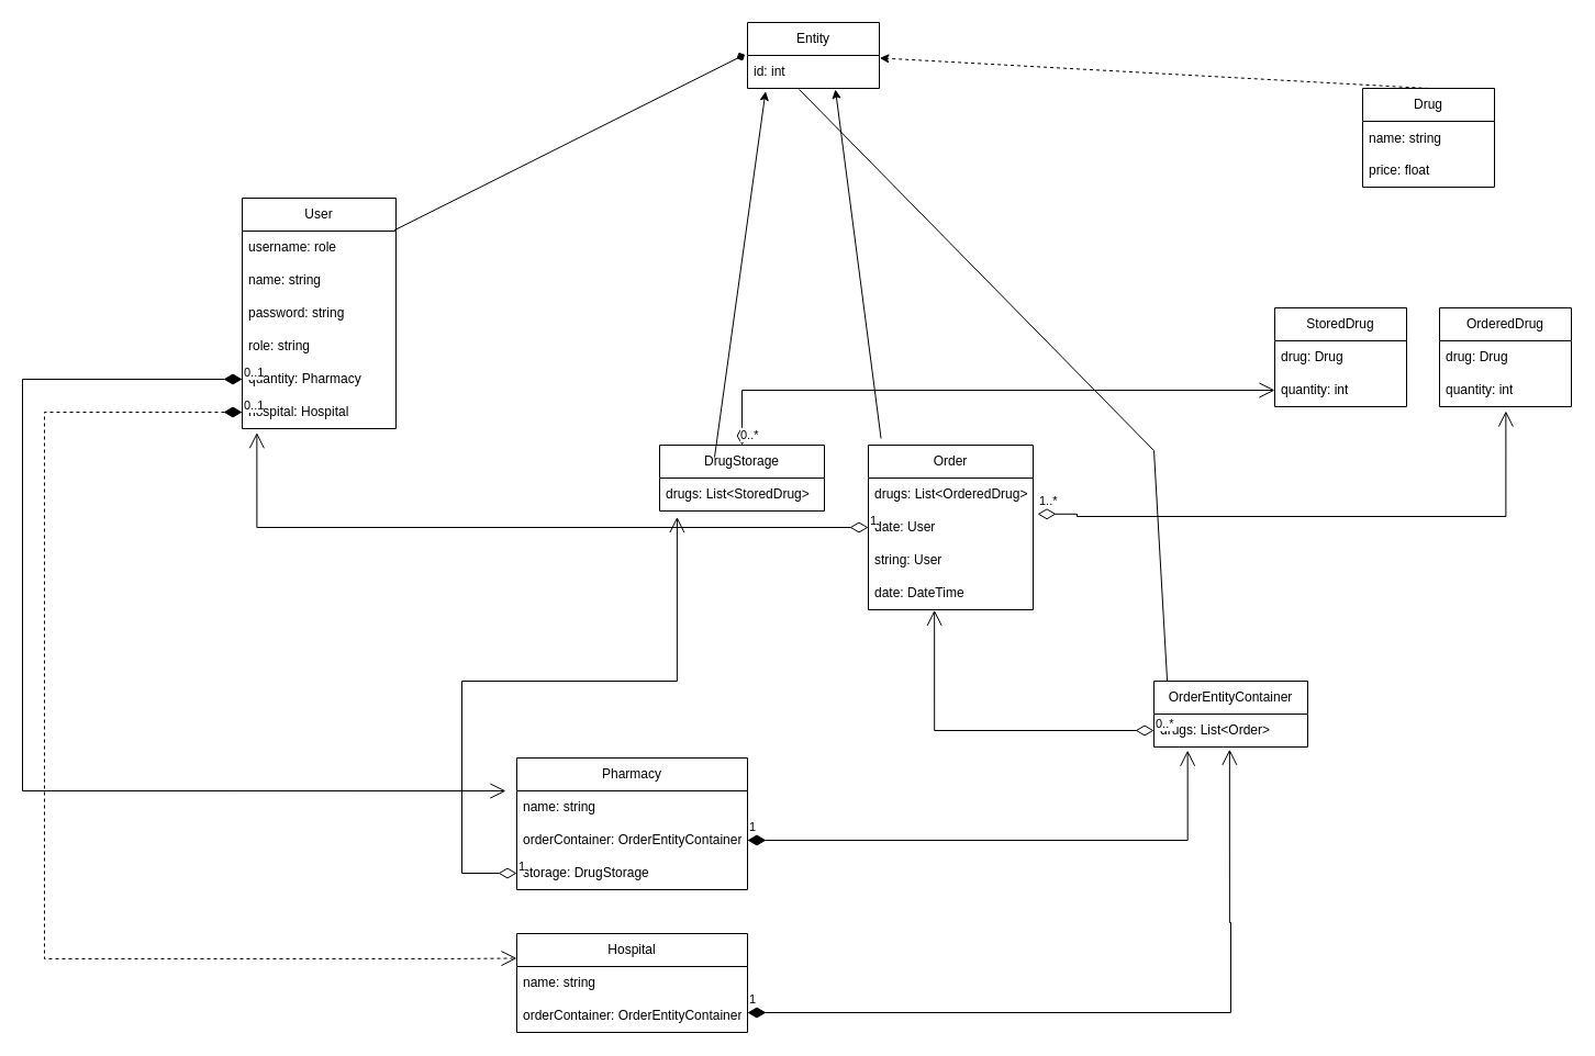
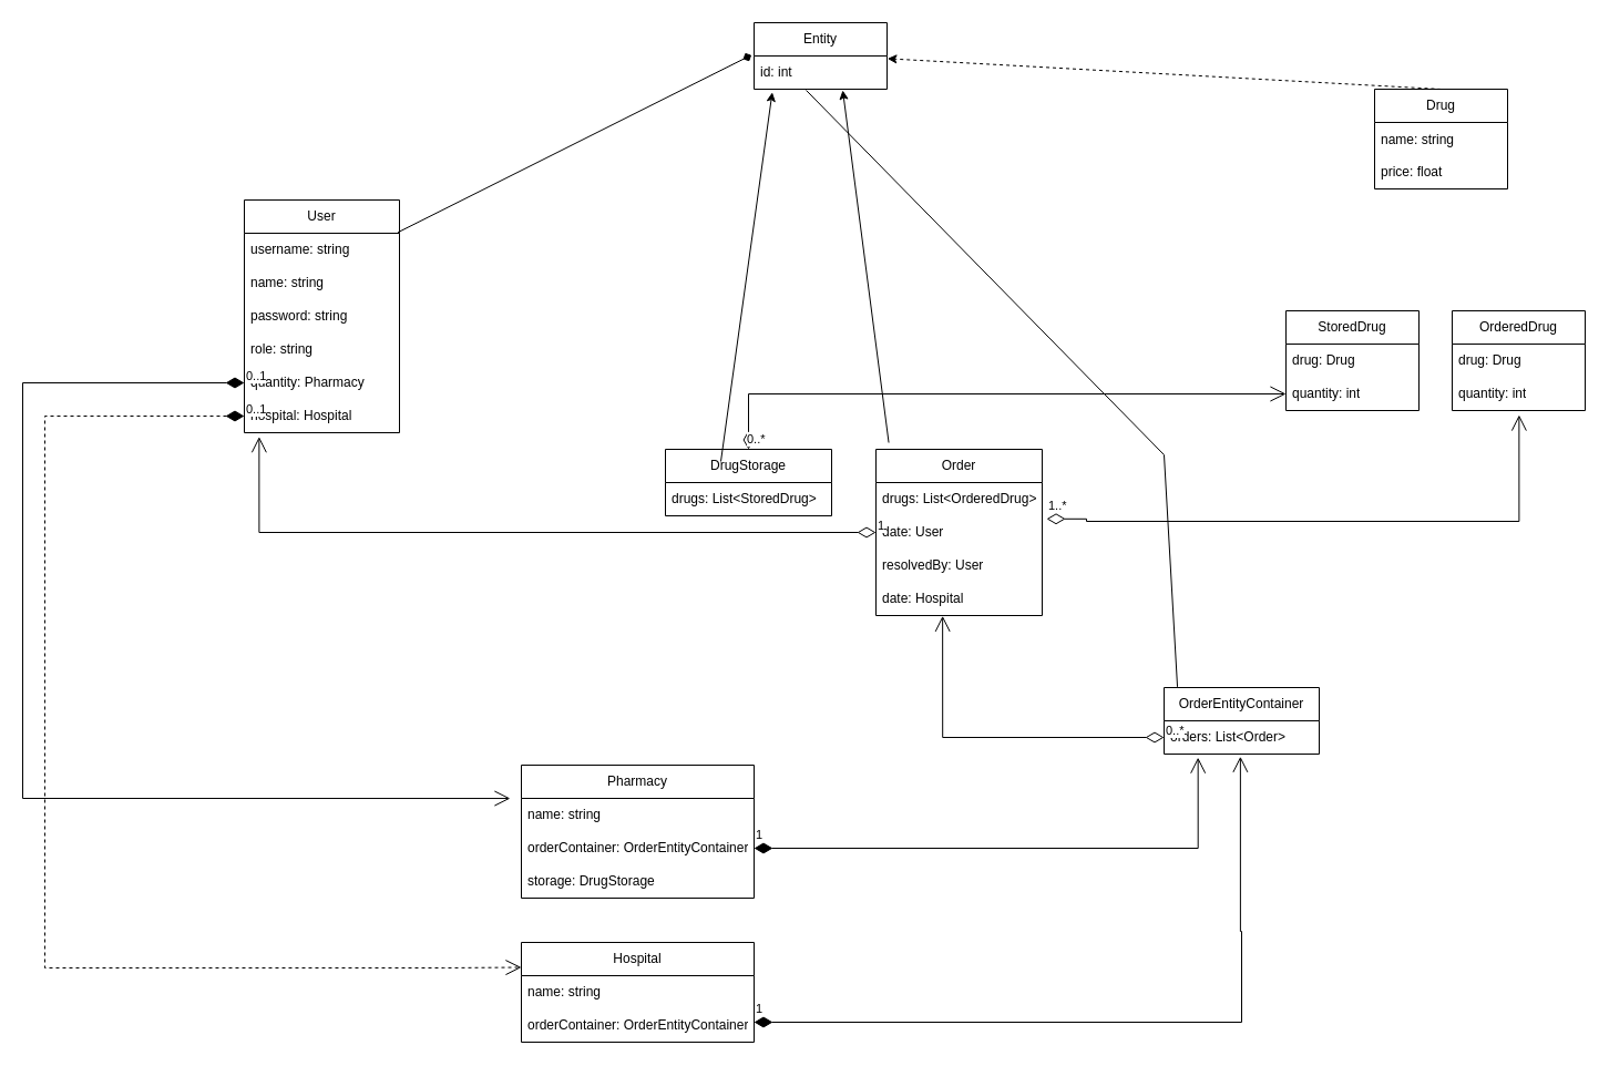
  <mxCell id="0" />
  <mxCell id="1" parent="0" />
  <mxCell id="2" value="&lt;div&gt;User&lt;/div&gt;" style="swimlane;fontStyle=0;childLayout=stackLayout;horizontal=1;startSize=30;horizontalStack=0;resizeParent=1;resizeParentMax=0;resizeLast=0;collapsible=1;marginBottom=0;whiteSpace=wrap;html=1;" parent="1" vertex="1"><mxGeometry x="220" y="180" width="140" height="210" as="geometry" /></mxCell>
- <mxCell id="3" value="username: role" style="text;strokeColor=none;fillColor=none;align=left;verticalAlign=middle;spacingLeft=4;spacingRight=4;overflow=hidden;points=[[0,0.5],[1,0.5]];portConstraint=eastwest;rotatable=0;whiteSpace=wrap;html=1;" parent="2" vertex="1"><mxGeometry y="30" width="140" height="30" as="geometry" /></mxCell>
+ <mxCell id="3" value="username: string" style="text;strokeColor=none;fillColor=none;align=left;verticalAlign=middle;spacingLeft=4;spacingRight=4;overflow=hidden;points=[[0,0.5],[1,0.5]];portConstraint=eastwest;rotatable=0;whiteSpace=wrap;html=1;" parent="2" vertex="1"><mxGeometry y="30" width="140" height="30" as="geometry" /></mxCell>
  <mxCell id="4" value="name: string" style="text;strokeColor=none;fillColor=none;align=left;verticalAlign=middle;spacingLeft=4;spacingRight=4;overflow=hidden;points=[[0,0.5],[1,0.5]];portConstraint=eastwest;rotatable=0;whiteSpace=wrap;html=1;" vertex="1" parent="2"><mxGeometry y="60" width="140" height="30" as="geometry" /></mxCell>
  <mxCell id="5" value="password: string" style="text;strokeColor=none;fillColor=none;align=left;verticalAlign=middle;spacingLeft=4;spacingRight=4;overflow=hidden;points=[[0,0.5],[1,0.5]];portConstraint=eastwest;rotatable=0;whiteSpace=wrap;html=1;" parent="2" vertex="1"><mxGeometry y="90" width="140" height="30" as="geometry" /></mxCell>
  <mxCell id="6" value="role: string" style="text;strokeColor=none;fillColor=none;align=left;verticalAlign=middle;spacingLeft=4;spacingRight=4;overflow=hidden;points=[[0,0.5],[1,0.5]];portConstraint=eastwest;rotatable=0;whiteSpace=wrap;html=1;" vertex="1" parent="2"><mxGeometry y="120" width="140" height="30" as="geometry" /></mxCell>
  <mxCell id="7" value="quantity: Pharmacy" style="text;strokeColor=none;fillColor=none;align=left;verticalAlign=middle;spacingLeft=4;spacingRight=4;overflow=hidden;points=[[0,0.5],[1,0.5]];portConstraint=eastwest;rotatable=0;whiteSpace=wrap;html=1;" vertex="1" parent="2"><mxGeometry y="150" width="140" height="30" as="geometry" /></mxCell>
  <mxCell id="8" value="hospital: Hospital" style="text;strokeColor=none;fillColor=none;align=left;verticalAlign=middle;spacingLeft=4;spacingRight=4;overflow=hidden;points=[[0,0.5],[1,0.5]];portConstraint=eastwest;rotatable=0;whiteSpace=wrap;html=1;" vertex="1" parent="2"><mxGeometry y="180" width="140" height="30" as="geometry" /></mxCell>
  <mxCell id="9" value="Drug" style="swimlane;fontStyle=0;childLayout=stackLayout;horizontal=1;startSize=30;horizontalStack=0;resizeParent=1;resizeParentMax=0;resizeLast=0;collapsible=1;marginBottom=0;whiteSpace=wrap;html=1;" parent="1" vertex="1"><mxGeometry x="1240" y="80" width="120" height="90" as="geometry" /></mxCell>
  <mxCell id="10" value="name: string&amp;nbsp;&lt;div&gt;&lt;br&gt;&lt;div&gt;price: float&lt;/div&gt;&lt;/div&gt;" style="text;strokeColor=none;fillColor=none;align=left;verticalAlign=middle;spacingLeft=4;spacingRight=4;overflow=hidden;points=[[0,0.5],[1,0.5]];portConstraint=eastwest;rotatable=0;whiteSpace=wrap;html=1;" parent="9" vertex="1"><mxGeometry y="30" width="120" height="60" as="geometry" /></mxCell>
  <mxCell id="11" value="OrderedDrug" style="swimlane;fontStyle=0;childLayout=stackLayout;horizontal=1;startSize=30;horizontalStack=0;resizeParent=1;resizeParentMax=0;resizeLast=0;collapsible=1;marginBottom=0;whiteSpace=wrap;html=1;" parent="1" vertex="1"><mxGeometry x="1310" y="280" width="120" height="90" as="geometry" /></mxCell>
  <mxCell id="12" value="drug: Drug" style="text;strokeColor=none;fillColor=none;align=left;verticalAlign=middle;spacingLeft=4;spacingRight=4;overflow=hidden;points=[[0,0.5],[1,0.5]];portConstraint=eastwest;rotatable=0;whiteSpace=wrap;html=1;" parent="11" vertex="1"><mxGeometry y="30" width="120" height="30" as="geometry" /></mxCell>
  <mxCell id="13" value="quantity: int" style="text;strokeColor=none;fillColor=none;align=left;verticalAlign=middle;spacingLeft=4;spacingRight=4;overflow=hidden;points=[[0,0.5],[1,0.5]];portConstraint=eastwest;rotatable=0;whiteSpace=wrap;html=1;" parent="11" vertex="1"><mxGeometry y="60" width="120" height="30" as="geometry" /></mxCell>
  <mxCell id="14" value="Order" style="swimlane;fontStyle=0;childLayout=stackLayout;horizontal=1;startSize=30;horizontalStack=0;resizeParent=1;resizeParentMax=0;resizeLast=0;collapsible=1;marginBottom=0;whiteSpace=wrap;html=1;" parent="1" vertex="1"><mxGeometry x="790" y="405" width="150" height="150" as="geometry" /></mxCell>
  <mxCell id="15" value="drugs: List&amp;lt;OrderedDrug&amp;gt;" style="text;strokeColor=none;fillColor=none;align=left;verticalAlign=middle;spacingLeft=4;spacingRight=4;overflow=hidden;points=[[0,0.5],[1,0.5]];portConstraint=eastwest;rotatable=0;whiteSpace=wrap;html=1;" parent="14" vertex="1"><mxGeometry y="30" width="150" height="30" as="geometry" /></mxCell>
  <mxCell id="16" value="date: User" style="text;strokeColor=none;fillColor=none;align=left;verticalAlign=middle;spacingLeft=4;spacingRight=4;overflow=hidden;points=[[0,0.5],[1,0.5]];portConstraint=eastwest;rotatable=0;whiteSpace=wrap;html=1;" parent="14" vertex="1"><mxGeometry y="60" width="150" height="30" as="geometry" /></mxCell>
- <mxCell id="17" value="string: User" style="text;strokeColor=none;fillColor=none;align=left;verticalAlign=middle;spacingLeft=4;spacingRight=4;overflow=hidden;points=[[0,0.5],[1,0.5]];portConstraint=eastwest;rotatable=0;whiteSpace=wrap;html=1;" vertex="1" parent="14"><mxGeometry y="90" width="150" height="30" as="geometry" /></mxCell>
- <mxCell id="18" value="date: DateTime" style="text;strokeColor=none;fillColor=none;align=left;verticalAlign=middle;spacingLeft=4;spacingRight=4;overflow=hidden;points=[[0,0.5],[1,0.5]];portConstraint=eastwest;rotatable=0;whiteSpace=wrap;html=1;" parent="14" vertex="1"><mxGeometry y="120" width="150" height="30" as="geometry" /></mxCell>
+ <mxCell id="17" value="resolvedBy: User" style="text;strokeColor=none;fillColor=none;align=left;verticalAlign=middle;spacingLeft=4;spacingRight=4;overflow=hidden;points=[[0,0.5],[1,0.5]];portConstraint=eastwest;rotatable=0;whiteSpace=wrap;html=1;" vertex="1" parent="14"><mxGeometry y="90" width="150" height="30" as="geometry" /></mxCell>
+ <mxCell id="18" value="date: Hospital" style="text;strokeColor=none;fillColor=none;align=left;verticalAlign=middle;spacingLeft=4;spacingRight=4;overflow=hidden;points=[[0,0.5],[1,0.5]];portConstraint=eastwest;rotatable=0;whiteSpace=wrap;html=1;" parent="14" vertex="1"><mxGeometry y="120" width="150" height="30" as="geometry" /></mxCell>
  <mxCell id="19" value="1..*" style="endArrow=open;html=1;endSize=12;startArrow=diamondThin;startSize=14;startFill=0;edgeStyle=orthogonalEdgeStyle;align=left;verticalAlign=bottom;rounded=0;exitX=1.027;exitY=1.093;exitDx=0;exitDy=0;exitPerimeter=0;entryX=0.503;entryY=1.133;entryDx=0;entryDy=0;entryPerimeter=0;" parent="1" source="15" target="13" edge="1"><mxGeometry x="-1" y="3" relative="1" as="geometry"><mxPoint x="730" y="350" as="sourcePoint" /><mxPoint x="890" y="350" as="targetPoint" /><Array as="points"><mxPoint x="980" y="468" /><mxPoint x="980" y="470" /><mxPoint x="1370" y="470" /></Array></mxGeometry></mxCell>
  <mxCell id="20" value="Entity" style="swimlane;fontStyle=0;childLayout=stackLayout;horizontal=1;startSize=30;horizontalStack=0;resizeParent=1;resizeParentMax=0;resizeLast=0;collapsible=1;marginBottom=0;whiteSpace=wrap;html=1;" parent="1" vertex="1"><mxGeometry x="680" y="20" width="120" height="60" as="geometry" /></mxCell>
  <mxCell id="21" value="id: int" style="text;strokeColor=none;fillColor=none;align=left;verticalAlign=middle;spacingLeft=4;spacingRight=4;overflow=hidden;points=[[0,0.5],[1,0.5]];portConstraint=eastwest;rotatable=0;whiteSpace=wrap;html=1;" parent="20" vertex="1"><mxGeometry y="30" width="120" height="30" as="geometry" /></mxCell>
  <mxCell id="22" value="" style="endArrow=diamond;html=1;rounded=0;exitX=0.99;exitY=-0.027;exitDx=0;exitDy=0;exitPerimeter=0;entryX=-0.02;entryY=-0.027;entryDx=0;entryDy=0;entryPerimeter=0;" parent="1" source="3" target="21" edge="1"><mxGeometry width="50" height="50" relative="1" as="geometry"><mxPoint x="790" y="280" as="sourcePoint" /><mxPoint x="840" y="230" as="targetPoint" /></mxGeometry></mxCell>
  <mxCell id="23" value="" style="endArrow=classic;html=1;rounded=0;exitX=0.5;exitY=0;exitDx=0;exitDy=0;entryX=1.003;entryY=0.08;entryDx=0;entryDy=0;entryPerimeter=0;dashed=1;" parent="1" source="9" target="21" edge="1"><mxGeometry width="50" height="50" relative="1" as="geometry"><mxPoint x="790" y="280" as="sourcePoint" /><mxPoint x="840" y="230" as="targetPoint" /></mxGeometry></mxCell>
  <mxCell id="24" value="DrugStorage" style="swimlane;fontStyle=0;childLayout=stackLayout;horizontal=1;startSize=30;horizontalStack=0;resizeParent=1;resizeParentMax=0;resizeLast=0;collapsible=1;marginBottom=0;whiteSpace=wrap;html=1;" parent="1" vertex="1"><mxGeometry x="600" y="405" width="150" height="60" as="geometry" /></mxCell>
  <mxCell id="25" value="drugs: List&amp;lt;StoredDrug&amp;gt;" style="text;strokeColor=none;fillColor=none;align=left;verticalAlign=middle;spacingLeft=4;spacingRight=4;overflow=hidden;points=[[0,0.5],[1,0.5]];portConstraint=eastwest;rotatable=0;whiteSpace=wrap;html=1;" parent="24" vertex="1"><mxGeometry y="30" width="150" height="30" as="geometry" /></mxCell>
  <mxCell id="26" value="StoredDrug" style="swimlane;fontStyle=0;childLayout=stackLayout;horizontal=1;startSize=30;horizontalStack=0;resizeParent=1;resizeParentMax=0;resizeLast=0;collapsible=1;marginBottom=0;whiteSpace=wrap;html=1;" parent="1" vertex="1"><mxGeometry x="1160" y="280" width="120" height="90" as="geometry" /></mxCell>
  <mxCell id="27" value="drug: Drug" style="text;strokeColor=none;fillColor=none;align=left;verticalAlign=middle;spacingLeft=4;spacingRight=4;overflow=hidden;points=[[0,0.5],[1,0.5]];portConstraint=eastwest;rotatable=0;whiteSpace=wrap;html=1;" parent="26" vertex="1"><mxGeometry y="30" width="120" height="30" as="geometry" /></mxCell>
  <mxCell id="28" value="quantity: int" style="text;strokeColor=none;fillColor=none;align=left;verticalAlign=middle;spacingLeft=4;spacingRight=4;overflow=hidden;points=[[0,0.5],[1,0.5]];portConstraint=eastwest;rotatable=0;whiteSpace=wrap;html=1;" parent="26" vertex="1"><mxGeometry y="60" width="120" height="30" as="geometry" /></mxCell>
  <mxCell id="29" value="0..*" style="endArrow=open;html=1;endSize=12;startArrow=diamondThin;startSize=14;startFill=0;edgeStyle=orthogonalEdgeStyle;align=left;verticalAlign=bottom;rounded=0;exitX=0.5;exitY=0;exitDx=0;exitDy=0;entryX=0;entryY=0.5;entryDx=0;entryDy=0;" parent="1" source="24" target="28" edge="1"><mxGeometry x="-1" y="3" relative="1" as="geometry"><mxPoint x="730" y="350" as="sourcePoint" /><mxPoint x="890" y="350" as="targetPoint" /></mxGeometry></mxCell>
  <mxCell id="30" value="" style="endArrow=classic;html=1;rounded=0;entryX=0.137;entryY=1.093;entryDx=0;entryDy=0;entryPerimeter=0;" parent="1" target="21" edge="1"><mxGeometry width="50" height="50" relative="1" as="geometry"><mxPoint x="650" y="416" as="sourcePoint" /><mxPoint x="780" y="240" as="targetPoint" /></mxGeometry></mxCell>
  <mxCell id="31" value="" style="endArrow=classic;html=1;rounded=0;exitX=0.077;exitY=-0.04;exitDx=0;exitDy=0;exitPerimeter=0;" parent="1" source="14" edge="1"><mxGeometry width="50" height="50" relative="1" as="geometry"><mxPoint x="730" y="290" as="sourcePoint" /><mxPoint x="760" y="81" as="targetPoint" /></mxGeometry></mxCell>
  <mxCell id="32" value="Hospital" style="swimlane;fontStyle=0;childLayout=stackLayout;horizontal=1;startSize=30;horizontalStack=0;resizeParent=1;resizeParentMax=0;resizeLast=0;collapsible=1;marginBottom=0;whiteSpace=wrap;html=1;" parent="1" vertex="1"><mxGeometry x="470" y="850" width="210" height="90" as="geometry" /></mxCell>
  <mxCell id="33" value="name: string" style="text;strokeColor=none;fillColor=none;align=left;verticalAlign=middle;spacingLeft=4;spacingRight=4;overflow=hidden;points=[[0,0.5],[1,0.5]];portConstraint=eastwest;rotatable=0;whiteSpace=wrap;html=1;" parent="32" vertex="1"><mxGeometry y="30" width="210" height="30" as="geometry" /></mxCell>
  <mxCell id="34" value="orderContainer: OrderEntityContainer" style="text;strokeColor=none;fillColor=none;align=left;verticalAlign=middle;spacingLeft=4;spacingRight=4;overflow=hidden;points=[[0,0.5],[1,0.5]];portConstraint=eastwest;rotatable=0;whiteSpace=wrap;html=1;" vertex="1" parent="32"><mxGeometry y="60" width="210" height="30" as="geometry" /></mxCell>
  <mxCell id="35" value="Pharmacy" style="swimlane;fontStyle=0;childLayout=stackLayout;horizontal=1;startSize=30;horizontalStack=0;resizeParent=1;resizeParentMax=0;resizeLast=0;collapsible=1;marginBottom=0;whiteSpace=wrap;html=1;" parent="1" vertex="1"><mxGeometry x="470" y="690" width="210" height="120" as="geometry" /></mxCell>
  <mxCell id="36" value="name: string" style="text;strokeColor=none;fillColor=none;align=left;verticalAlign=middle;spacingLeft=4;spacingRight=4;overflow=hidden;points=[[0,0.5],[1,0.5]];portConstraint=eastwest;rotatable=0;whiteSpace=wrap;html=1;" parent="35" vertex="1"><mxGeometry y="30" width="210" height="30" as="geometry" /></mxCell>
  <mxCell id="37" value="orderContainer: OrderEntityContainer" style="text;strokeColor=none;fillColor=none;align=left;verticalAlign=middle;spacingLeft=4;spacingRight=4;overflow=hidden;points=[[0,0.5],[1,0.5]];portConstraint=eastwest;rotatable=0;whiteSpace=wrap;html=1;" vertex="1" parent="35"><mxGeometry y="60" width="210" height="30" as="geometry" /></mxCell>
  <mxCell id="38" value="storage: DrugStorage" style="text;strokeColor=none;fillColor=none;align=left;verticalAlign=middle;spacingLeft=4;spacingRight=4;overflow=hidden;points=[[0,0.5],[1,0.5]];portConstraint=eastwest;rotatable=0;whiteSpace=wrap;html=1;" parent="35" vertex="1"><mxGeometry y="90" width="210" height="30" as="geometry" /></mxCell>
  <mxCell id="39" value="OrderEntityContainer" style="swimlane;fontStyle=0;childLayout=stackLayout;horizontal=1;startSize=30;horizontalStack=0;resizeParent=1;resizeParentMax=0;resizeLast=0;collapsible=1;marginBottom=0;whiteSpace=wrap;html=1;" parent="1" vertex="1"><mxGeometry x="1050" y="620" width="140" height="60" as="geometry" /></mxCell>
- <mxCell id="40" value="drugs: List&amp;lt;Order&amp;gt;" style="text;strokeColor=none;fillColor=none;align=left;verticalAlign=middle;spacingLeft=4;spacingRight=4;overflow=hidden;points=[[0,0.5],[1,0.5]];portConstraint=eastwest;rotatable=0;whiteSpace=wrap;html=1;" parent="39" vertex="1"><mxGeometry y="30" width="140" height="30" as="geometry" /></mxCell>
+ <mxCell id="40" value="orders: List&amp;lt;Order&amp;gt;" style="text;strokeColor=none;fillColor=none;align=left;verticalAlign=middle;spacingLeft=4;spacingRight=4;overflow=hidden;points=[[0,0.5],[1,0.5]];portConstraint=eastwest;rotatable=0;whiteSpace=wrap;html=1;" parent="39" vertex="1"><mxGeometry y="30" width="140" height="30" as="geometry" /></mxCell>
  <mxCell id="41" value="0..*" style="endArrow=open;html=1;endSize=12;startArrow=diamondThin;startSize=14;startFill=0;edgeStyle=orthogonalEdgeStyle;align=left;verticalAlign=bottom;rounded=0;exitX=0;exitY=0.5;exitDx=0;exitDy=0;entryX=0.401;entryY=1.01;entryDx=0;entryDy=0;entryPerimeter=0;" parent="1" source="40" edge="1" target="18"><mxGeometry x="-1" y="3" relative="1" as="geometry"><mxPoint x="640" y="810" as="sourcePoint" /><mxPoint x="920" y="680" as="targetPoint" /><Array as="points"><mxPoint x="850" y="665" /></Array></mxGeometry></mxCell>
  <mxCell id="42" value="" style="endArrow=none;html=1;rounded=0;exitX=0.086;exitY=-0.011;exitDx=0;exitDy=0;exitPerimeter=0;entryX=0.392;entryY=1.033;entryDx=0;entryDy=0;entryPerimeter=0;" parent="1" source="39" target="21" edge="1"><mxGeometry width="50" height="50" relative="1" as="geometry"><mxPoint x="570" y="590" as="sourcePoint" /><mxPoint x="620" y="540" as="targetPoint" /><Array as="points"><mxPoint x="1050" y="410" /></Array></mxGeometry></mxCell>
  <mxCell id="43" value="1" style="endArrow=open;html=1;endSize=12;startArrow=diamondThin;startSize=14;startFill=0;edgeStyle=orthogonalEdgeStyle;align=left;verticalAlign=bottom;rounded=0;entryX=0.278;entryY=1.122;entryDx=0;entryDy=0;entryPerimeter=0;exitX=0;exitY=0.5;exitDx=0;exitDy=0;" parent="1" source="16" edge="1"><mxGeometry x="-1" y="3" relative="1" as="geometry"><mxPoint x="1000" y="600" as="sourcePoint" /><mxPoint x="233.36" y="393.66" as="targetPoint" /><Array as="points"><mxPoint x="233" y="480" /></Array></mxGeometry></mxCell>
- <mxCell id="44" value="1" style="endArrow=open;html=1;endSize=12;startArrow=diamondThin;startSize=14;startFill=0;edgeStyle=orthogonalEdgeStyle;align=left;verticalAlign=bottom;rounded=0;exitX=0;exitY=0.5;exitDx=0;exitDy=0;entryX=0.106;entryY=1.181;entryDx=0;entryDy=0;entryPerimeter=0;" parent="1" source="38" target="25" edge="1"><mxGeometry x="-1" y="3" relative="1" as="geometry"><mxPoint x="970" y="830" as="sourcePoint" /><mxPoint x="1130" y="830" as="targetPoint" /><Array as="points"><mxPoint x="420" y="795" /><mxPoint x="420" y="620" /><mxPoint x="616" y="620" /></Array></mxGeometry></mxCell>
  <mxCell id="45" value="1" style="endArrow=open;html=1;endSize=12;startArrow=diamondThin;startSize=14;startFill=1;edgeStyle=orthogonalEdgeStyle;align=left;verticalAlign=bottom;rounded=0;exitX=1;exitY=0.5;exitDx=0;exitDy=0;entryX=0.219;entryY=1.104;entryDx=0;entryDy=0;entryPerimeter=0;" edge="1" parent="1" source="37" target="40"><mxGeometry x="-1" y="3" relative="1" as="geometry"><mxPoint x="730" y="660" as="sourcePoint" /><mxPoint x="890" y="660" as="targetPoint" /><Array as="points"><mxPoint x="1081" y="765" /></Array></mxGeometry></mxCell>
  <mxCell id="46" value="1" style="endArrow=open;html=1;endSize=12;startArrow=diamondThin;startSize=14;startFill=1;edgeStyle=orthogonalEdgeStyle;align=left;verticalAlign=bottom;rounded=0;exitX=1;exitY=0.5;exitDx=0;exitDy=0;entryX=0.492;entryY=1.075;entryDx=0;entryDy=0;entryPerimeter=0;" edge="1" parent="1" target="40"><mxGeometry x="-1" y="3" relative="1" as="geometry"><mxPoint x="680" y="922" as="sourcePoint" /><mxPoint x="1081" y="840" as="targetPoint" /><Array as="points"><mxPoint x="1120" y="922" /><mxPoint x="1120" y="840" /><mxPoint x="1119" y="840" /></Array></mxGeometry></mxCell>
  <mxCell id="47" value="0..1" style="endArrow=open;html=1;endSize=12;startArrow=diamondThin;startSize=14;startFill=1;edgeStyle=orthogonalEdgeStyle;align=left;verticalAlign=bottom;rounded=0;entryX=0;entryY=0.25;entryDx=0;entryDy=0;exitX=0;exitY=0.5;exitDx=0;exitDy=0;dashed=1;" edge="1" parent="1" source="8" target="32"><mxGeometry x="-1" y="3" relative="1" as="geometry"><mxPoint x="160" y="540" as="sourcePoint" /><mxPoint x="980" y="590" as="targetPoint" /><Array as="points"><mxPoint x="40" y="375" /><mxPoint x="40" y="873" /><mxPoint y="873" x="400" /></Array></mxGeometry></mxCell>
  <mxCell id="48" value="0..1" style="endArrow=open;html=1;endSize=12;startArrow=diamondThin;startSize=14;startFill=1;edgeStyle=orthogonalEdgeStyle;align=left;verticalAlign=bottom;rounded=0;entryX=0;entryY=0.5;entryDx=0;entryDy=0;exitX=0;exitY=0.5;exitDx=0;exitDy=0;" edge="1" parent="1" source="7"><mxGeometry x="-1" y="3" relative="1" as="geometry"><mxPoint x="209.96" y="170.04" as="sourcePoint" /><mxPoint x="459.96" y="720.04" as="targetPoint" /><Array as="points"><mxPoint x="20" y="345" /><mxPoint x="20" y="720" /></Array></mxGeometry></mxCell>
